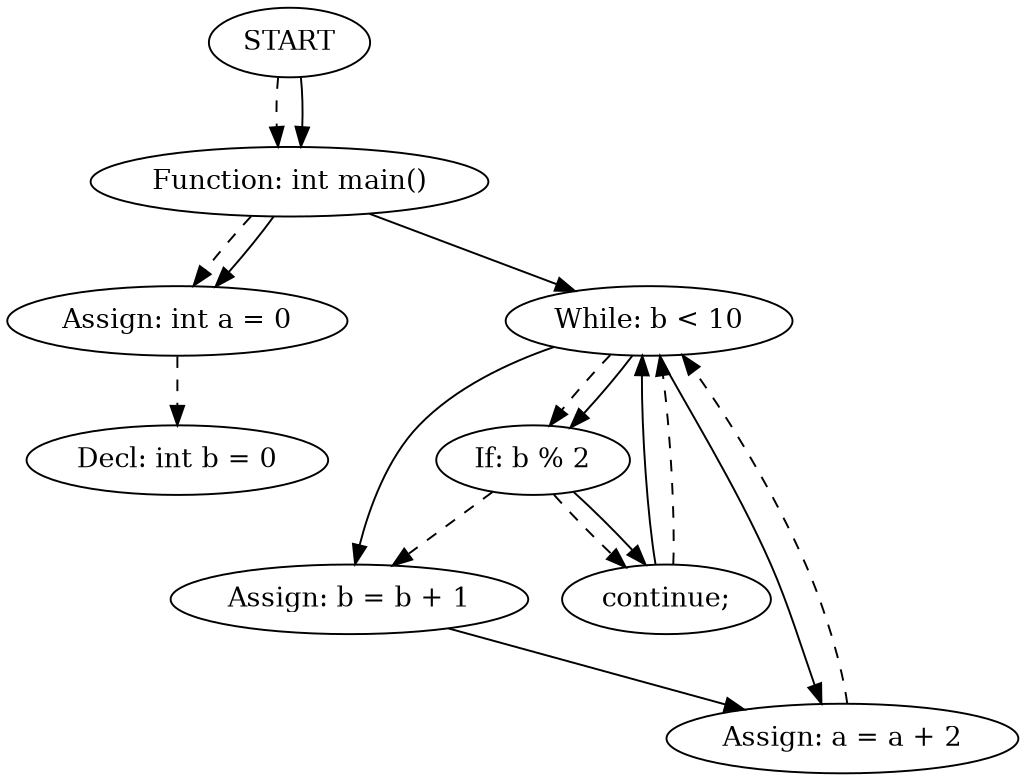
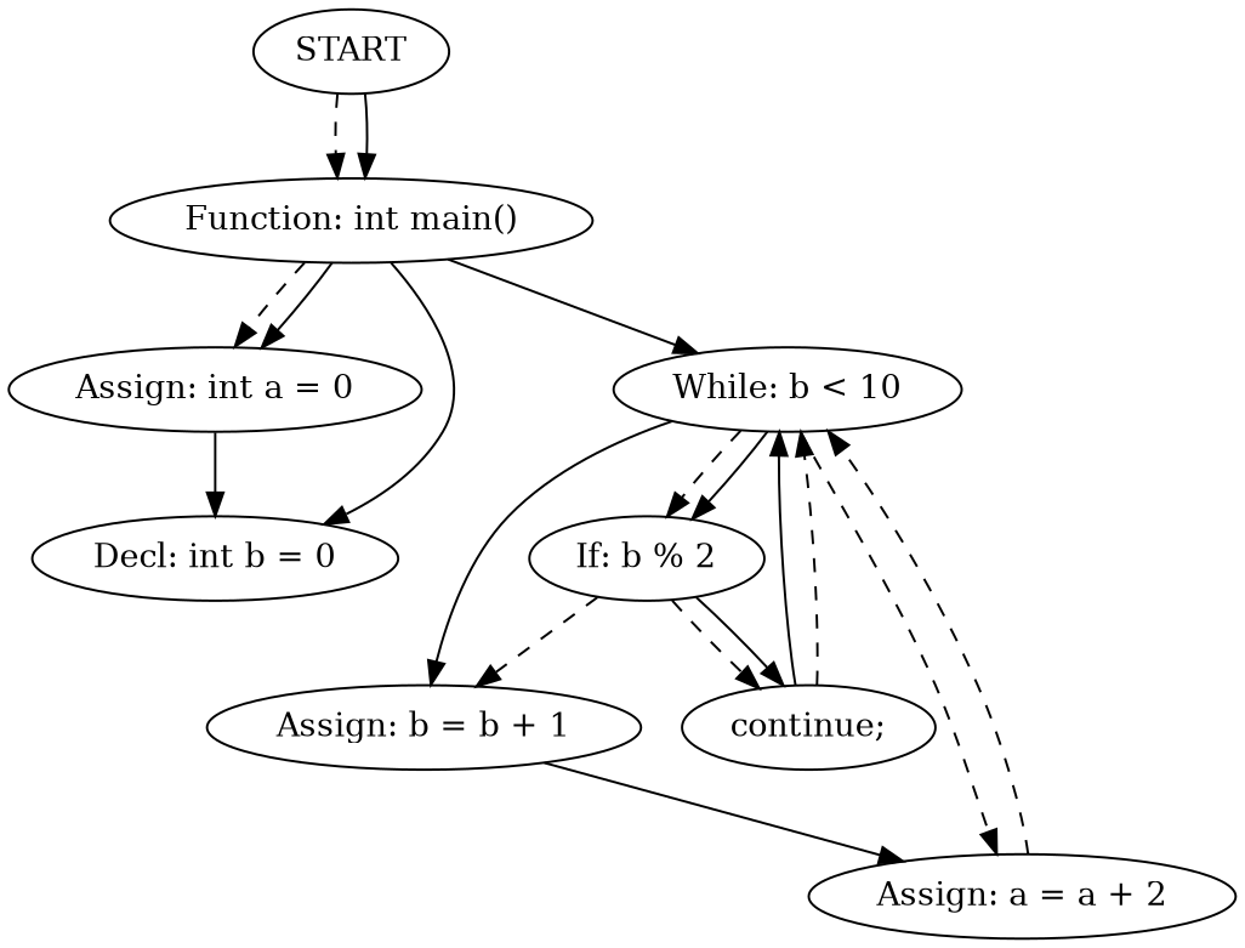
  digraph {
    n1 [label=START]
    n2 [label="Function: int main()"]
    n3 [label="Assign: int a = 0"]
    n4 [label="Decl: int b = 0"]
    n5 [label="While: b < 10"]
    n6 [label="If: b % 2"]
    n7 [label="Assign: b = b + 1"]
    n8 [label="Assign: a = a + 2"]
    n9 [label="continue;"]
    n1 -> n2 [style=dashed]
    n1 -> n2
    n2 -> n3 [style=dashed]
    n2 -> n3
+   n2 -> n4
    n2 -> n5
-   n3 -> n4 [style=dashed]
+   n3 -> n4 [style=solid]
    n5 -> n6 [style=dashed]
    n5 -> n6
    n5 -> n7
-   n5 -> n8
+   n5 -> n8 [style=dashed]
    n6 -> n7 [style=dashed]
    n6 -> n9 [style=dashed]
    n6 -> n9
    n7 -> n8 [style=solid]
    n8 -> n5 [style=dashed]
    n9 -> n5
    n9 -> n5 [style=dashed]
  }
